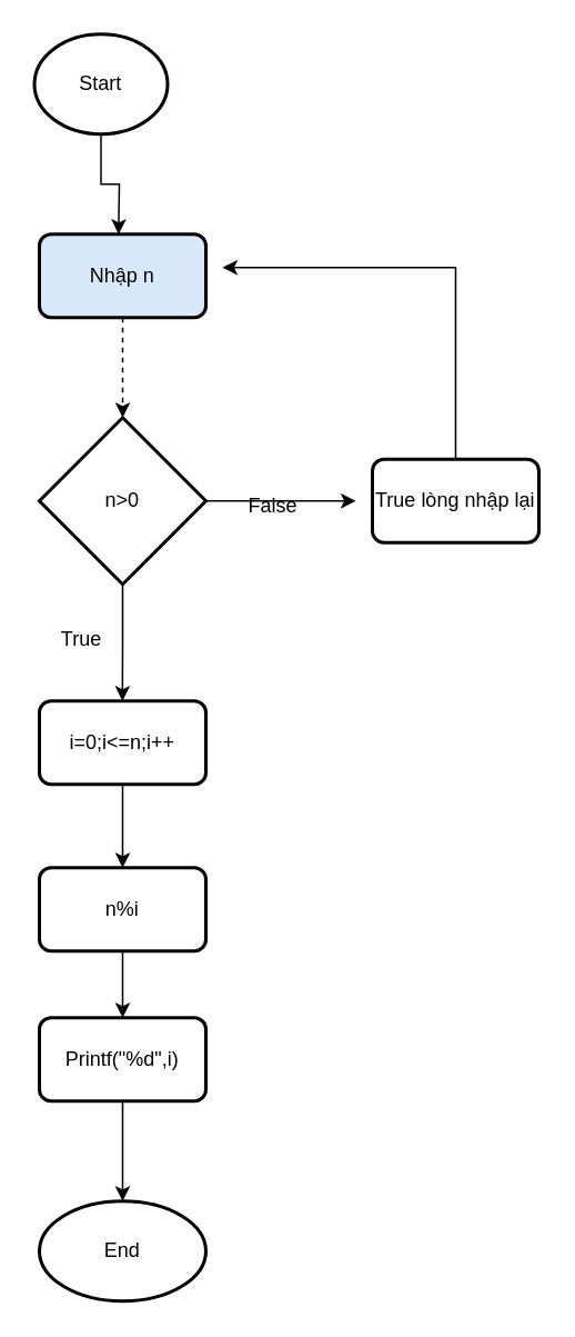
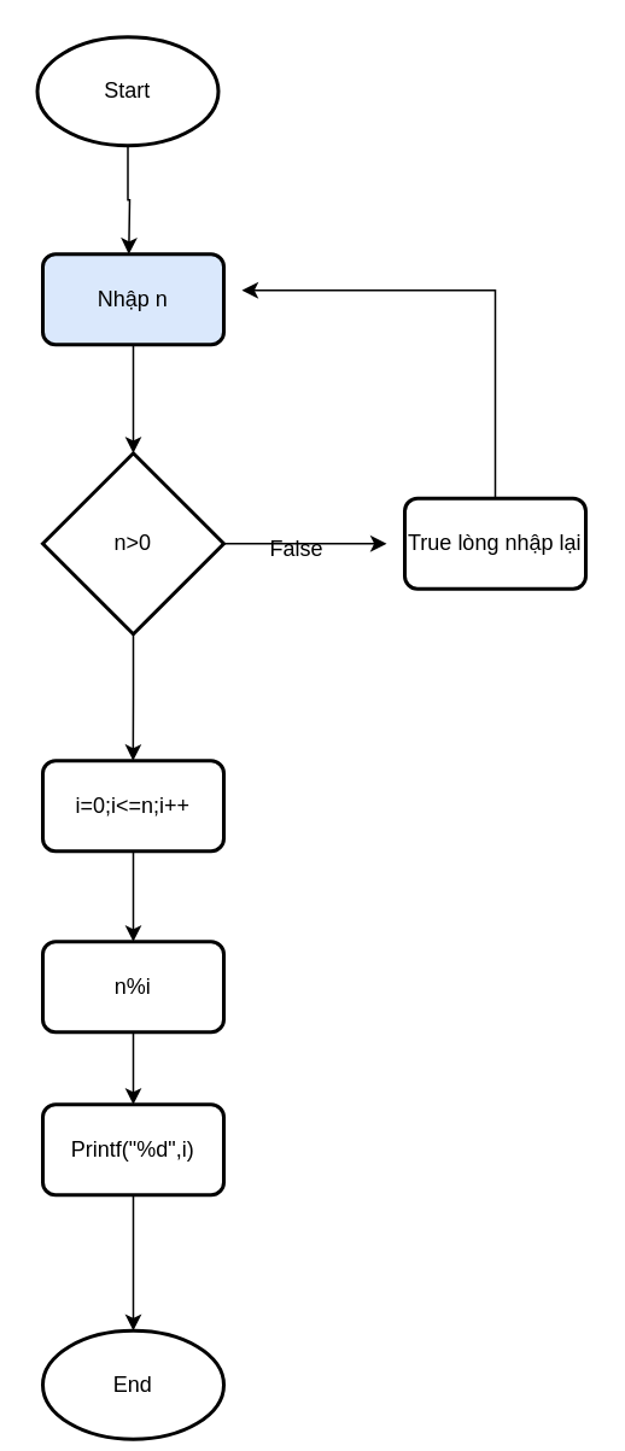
  <mxCell id="0" />
  <mxCell id="1" parent="0" />
  <mxCell id="2" style="edgeStyle=orthogonalEdgeStyle;rounded=0;orthogonalLoop=1;jettySize=auto;html=1;exitX=0.5;exitY=1;exitDx=0;exitDy=0;exitPerimeter=0;" edge="1" parent="1" source="3"><mxGeometry relative="1" as="geometry"><mxPoint x="70.529" y="140" as="targetPoint" /></mxGeometry></mxCell>
- <mxCell id="3" value="Start" style="strokeWidth=2;html=1;shape=mxgraph.flowchart.start_1;whiteSpace=wrap;" vertex="1" parent="1"><mxGeometry x="20" y="20" width="80" height="60" as="geometry" /></mxCell>
- <mxCell id="4" value="End" style="strokeWidth=2;html=1;shape=mxgraph.flowchart.start_1;whiteSpace=wrap;" vertex="1" parent="1"><mxGeometry x="23" y="720" width="100" height="60" as="geometry" /></mxCell>
- <mxCell id="5" style="edgeStyle=orthogonalEdgeStyle;rounded=0;orthogonalLoop=1;jettySize=auto;html=1;exitX=0.5;exitY=1;exitDx=0;exitDy=0;dashed=1;" edge="1" parent="1" source="6" target="9"><mxGeometry relative="1" as="geometry"><mxPoint x="72.882" y="250" as="targetPoint" /></mxGeometry></mxCell>
+ <mxCell id="3" value="Start" style="strokeWidth=2;html=1;shape=mxgraph.flowchart.start_1;whiteSpace=wrap;" vertex="1" parent="1"><mxGeometry x="20" y="20" width="100" height="60" as="geometry" /></mxCell>
+ <mxCell id="4" value="End" style="strokeWidth=2;html=1;shape=mxgraph.flowchart.start_1;whiteSpace=wrap;" vertex="1" parent="1"><mxGeometry x="23" y="735" width="100" height="60" as="geometry" /></mxCell>
+ <mxCell id="5" style="edgeStyle=orthogonalEdgeStyle;rounded=0;orthogonalLoop=1;jettySize=auto;html=1;exitX=0.5;exitY=1;exitDx=0;exitDy=0;" edge="1" parent="1" source="6" target="9"><mxGeometry relative="1" as="geometry"><mxPoint x="72.882" y="250" as="targetPoint" /></mxGeometry></mxCell>
  <mxCell id="6" value="Nhập n" style="rounded=1;whiteSpace=wrap;html=1;absoluteArcSize=1;arcSize=14;strokeWidth=2;fillColor=#dae8fc;" vertex="1" parent="1"><mxGeometry x="23" y="140" width="100" height="50" as="geometry" /></mxCell>
  <mxCell id="7" style="edgeStyle=orthogonalEdgeStyle;rounded=0;orthogonalLoop=1;jettySize=auto;html=1;exitX=1;exitY=0.5;exitDx=0;exitDy=0;exitPerimeter=0;" edge="1" parent="1" source="9"><mxGeometry relative="1" as="geometry"><mxPoint x="213" y="300" as="targetPoint" /></mxGeometry></mxCell>
  <mxCell id="8" style="edgeStyle=orthogonalEdgeStyle;rounded=0;orthogonalLoop=1;jettySize=auto;html=1;exitX=0.5;exitY=1;exitDx=0;exitDy=0;exitPerimeter=0;" edge="1" parent="1" source="9"><mxGeometry relative="1" as="geometry"><mxPoint x="72.882" y="420" as="targetPoint" /></mxGeometry></mxCell>
  <mxCell id="9" value="n&amp;gt;0" style="strokeWidth=2;html=1;shape=mxgraph.flowchart.decision;whiteSpace=wrap;" vertex="1" parent="1"><mxGeometry x="23.002" y="250" width="100" height="100" as="geometry" /></mxCell>
  <mxCell id="10" value="False" style="text;html=1;align=center;verticalAlign=middle;resizable=0;points=[];autosize=1;strokeColor=none;fillColor=none;" vertex="1" parent="1"><mxGeometry x="138" y="288" width="50" height="30" as="geometry" /></mxCell>
- <mxCell id="11" value="True" style="text;html=1;align=center;verticalAlign=middle;resizable=0;points=[];autosize=1;strokeColor=none;fillColor=none;" vertex="1" parent="1"><mxGeometry x="23" y="368" width="50" height="30" as="geometry" /></mxCell>
  <mxCell id="12" style="edgeStyle=orthogonalEdgeStyle;rounded=0;orthogonalLoop=1;jettySize=auto;html=1;exitX=0.5;exitY=0;exitDx=0;exitDy=0;" edge="1" parent="1" source="13"><mxGeometry relative="1" as="geometry"><mxPoint x="133" y="160" as="targetPoint" /><Array as="points"><mxPoint x="273" y="160" /></Array></mxGeometry></mxCell>
  <mxCell id="13" value="True lòng nhập lại" style="rounded=1;whiteSpace=wrap;html=1;absoluteArcSize=1;arcSize=14;strokeWidth=2;" vertex="1" parent="1"><mxGeometry x="223" y="275" width="100" height="50" as="geometry" /></mxCell>
  <mxCell id="14" style="edgeStyle=orthogonalEdgeStyle;rounded=0;orthogonalLoop=1;jettySize=auto;html=1;exitX=0.5;exitY=1;exitDx=0;exitDy=0;" edge="1" parent="1" source="15"><mxGeometry relative="1" as="geometry"><mxPoint x="73" y="520" as="targetPoint" /></mxGeometry></mxCell>
  <mxCell id="15" value="i=0;i&amp;lt;=n;i++" style="rounded=1;whiteSpace=wrap;html=1;absoluteArcSize=1;arcSize=14;strokeWidth=2;" vertex="1" parent="1"><mxGeometry x="23" y="420" width="100" height="50" as="geometry" /></mxCell>
  <mxCell id="16" style="edgeStyle=orthogonalEdgeStyle;rounded=0;orthogonalLoop=1;jettySize=auto;html=1;exitX=0.5;exitY=1;exitDx=0;exitDy=0;" edge="1" parent="1" source="17"><mxGeometry relative="1" as="geometry"><mxPoint x="73" y="610" as="targetPoint" /></mxGeometry></mxCell>
  <mxCell id="17" value="n%i" style="rounded=1;whiteSpace=wrap;html=1;absoluteArcSize=1;arcSize=14;strokeWidth=2;" vertex="1" parent="1"><mxGeometry x="23" y="520" width="100" height="50" as="geometry" /></mxCell>
  <mxCell id="18" value="Printf(&quot;%d&quot;,i)" style="rounded=1;whiteSpace=wrap;html=1;absoluteArcSize=1;arcSize=14;strokeWidth=2;" vertex="1" parent="1"><mxGeometry x="23" y="610" width="100" height="50" as="geometry" /></mxCell>
  <mxCell id="19" style="edgeStyle=orthogonalEdgeStyle;rounded=0;orthogonalLoop=1;jettySize=auto;html=1;exitX=0.5;exitY=1;exitDx=0;exitDy=0;entryX=0.5;entryY=0;entryDx=0;entryDy=0;entryPerimeter=0;" edge="1" parent="1" source="18" target="4"><mxGeometry relative="1" as="geometry" /></mxCell>
